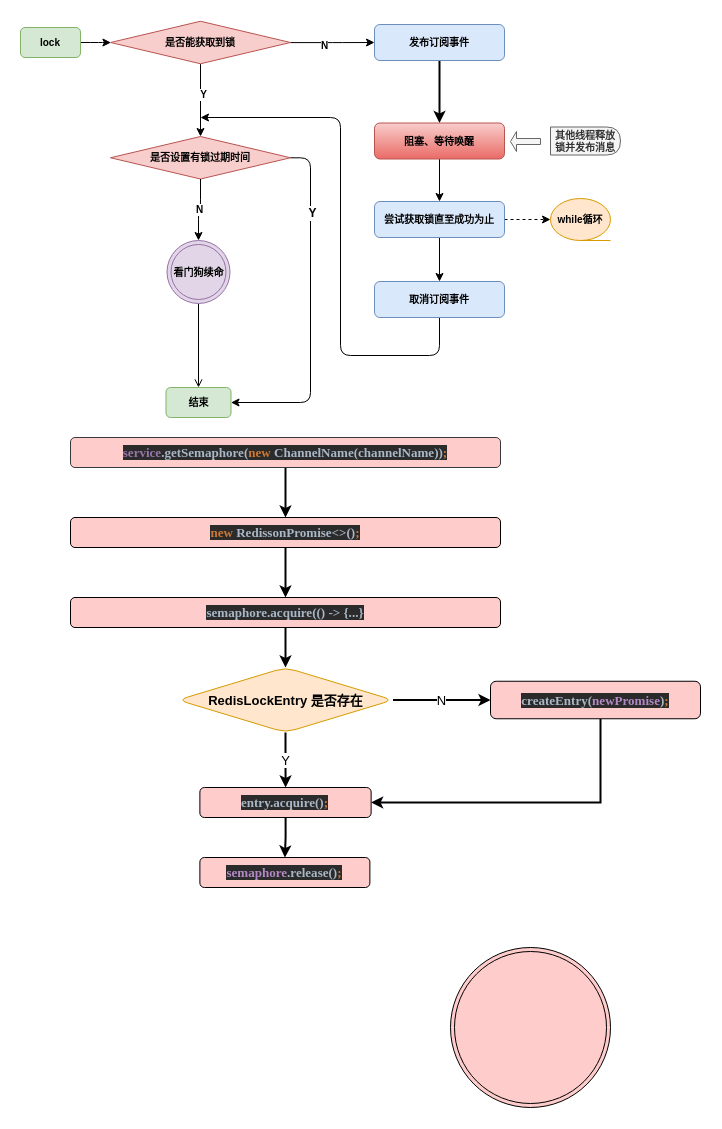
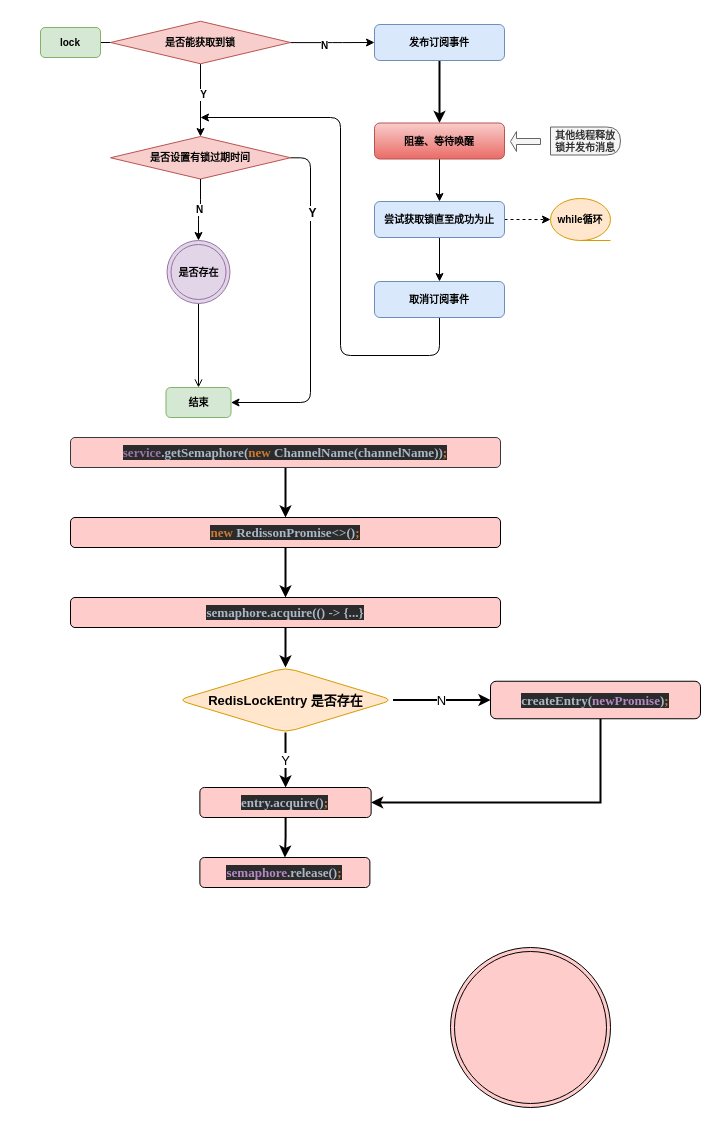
  <mxCell id="0" />
  <mxCell id="1" parent="0" />
  <mxCell id="2" style="edgeStyle=orthogonalEdgeStyle;curved=0;rounded=1;sketch=0;orthogonalLoop=1;jettySize=auto;html=1;fontStyle=1;fontSize=10;" parent="1" source="3" target="8" edge="1"><mxGeometry relative="1" as="geometry"><mxPoint x="120" y="42" as="targetPoint" /></mxGeometry></mxCell>
- <mxCell id="3" value="lock" style="rounded=1;whiteSpace=wrap;html=1;fillColor=#d5e8d4;strokeColor=#82b366;fontStyle=1;fontSize=10;" parent="1" vertex="1"><mxGeometry x="20" y="27" width="60" height="30" as="geometry" /></mxCell>
+ <mxCell id="3" value="lock" style="rounded=1;whiteSpace=wrap;html=1;fillColor=#d5e8d4;strokeColor=#82b366;fontStyle=1;fontSize=10;" parent="1" vertex="1"><mxGeometry x="40" y="27" width="60" height="30" as="geometry" /></mxCell>
  <mxCell id="4" style="edgeStyle=orthogonalEdgeStyle;curved=0;rounded=1;sketch=0;orthogonalLoop=1;jettySize=auto;html=1;fontStyle=1;fontSize=10;" parent="1" source="8" target="16" edge="1"><mxGeometry relative="1" as="geometry"><mxPoint x="200" y="107" as="targetPoint" /></mxGeometry></mxCell>
  <mxCell id="5" value="Y" style="edgeLabel;html=1;align=center;verticalAlign=middle;resizable=0;points=[];fontStyle=1;fontSize=10;" parent="4" vertex="1" connectable="0"><mxGeometry x="-0.172" y="2" relative="1" as="geometry"><mxPoint as="offset" /></mxGeometry></mxCell>
  <mxCell id="6" style="edgeStyle=orthogonalEdgeStyle;curved=0;rounded=1;sketch=0;orthogonalLoop=1;jettySize=auto;html=1;entryX=0;entryY=0.5;entryDx=0;entryDy=0;fontStyle=1;fontSize=10;" parent="1" source="8" target="11" edge="1"><mxGeometry relative="1" as="geometry" /></mxCell>
  <mxCell id="7" value="N" style="edgeLabel;html=1;align=center;verticalAlign=middle;resizable=0;points=[];fontStyle=1;fontSize=10;" parent="6" vertex="1" connectable="0"><mxGeometry x="-0.191" y="-2" relative="1" as="geometry"><mxPoint as="offset" /></mxGeometry></mxCell>
  <mxCell id="8" value="是否能获取到锁" style="rhombus;whiteSpace=wrap;html=1;rounded=0;sketch=0;fillColor=#f8cecc;strokeColor=#b85450;fontStyle=1;fontSize=10;" parent="1" vertex="1"><mxGeometry x="110" y="20.75" width="180" height="42.5" as="geometry" /></mxCell>
  <mxCell id="9" value="结束" style="rounded=1;whiteSpace=wrap;html=1;sketch=0;fontStyle=1;fillColor=#d5e8d4;strokeColor=#82b366;fontSize=10;" parent="1" vertex="1"><mxGeometry x="165.5" y="387" width="65" height="30" as="geometry" /></mxCell>
  <mxCell id="10" style="edgeStyle=orthogonalEdgeStyle;rounded=0;orthogonalLoop=1;jettySize=auto;html=1;strokeWidth=2;fontFamily=Helvetica;fontSize=13;fontStyle=1" parent="1" source="11" target="19" edge="1"><mxGeometry relative="1" as="geometry" /></mxCell>
  <mxCell id="11" value="发布订阅事件" style="rounded=1;whiteSpace=wrap;html=1;sketch=0;fillColor=#dae8fc;strokeColor=#6c8ebf;fontStyle=1;fontSize=10;" parent="1" vertex="1"><mxGeometry x="374" y="24" width="130" height="36" as="geometry" /></mxCell>
  <mxCell id="12" style="edgeStyle=orthogonalEdgeStyle;curved=0;rounded=1;sketch=0;orthogonalLoop=1;jettySize=auto;html=1;fontStyle=1;fontSize=10;endArrow=open;" parent="1" source="13" target="9" edge="1"><mxGeometry relative="1" as="geometry" /></mxCell>
- <mxCell id="13" value="看门狗续命" style="ellipse;shape=doubleEllipse;whiteSpace=wrap;html=1;aspect=fixed;rounded=0;sketch=0;fillColor=#e1d5e7;strokeColor=#9673a6;direction=south;fontStyle=1;fontSize=10;" parent="1" vertex="1"><mxGeometry x="166.5" y="240" width="63" height="63" as="geometry" /></mxCell>
+ <mxCell id="13" value="是否存在" style="ellipse;shape=doubleEllipse;whiteSpace=wrap;html=1;aspect=fixed;rounded=0;sketch=0;fillColor=#e1d5e7;strokeColor=#9673a6;direction=south;fontStyle=1;fontSize=10;" parent="1" vertex="1"><mxGeometry x="166.5" y="240" width="63" height="63" as="geometry" /></mxCell>
  <mxCell id="14" style="edgeStyle=orthogonalEdgeStyle;curved=0;rounded=1;sketch=0;orthogonalLoop=1;jettySize=auto;html=1;entryX=1;entryY=0.5;entryDx=0;entryDy=0;fontStyle=1;fontSize=10;" parent="1" source="16" target="9" edge="1"><mxGeometry relative="1" as="geometry"><Array as="points"><mxPoint x="310" y="157" /><mxPoint x="310" y="402" /></Array></mxGeometry></mxCell>
  <mxCell id="15" value="Y" style="edgeLabel;html=1;align=center;verticalAlign=middle;resizable=0;points=[];fontSize=12;fontFamily=Helvetica;fontStyle=1" vertex="1" connectable="0" parent="14"><mxGeometry x="-0.566" y="1" relative="1" as="geometry"><mxPoint as="offset" /></mxGeometry></mxCell>
  <mxCell id="16" value="是否设置有锁过期时间" style="rhombus;whiteSpace=wrap;html=1;rounded=0;sketch=0;fillColor=#f8cecc;strokeColor=#b85450;fontStyle=1;fontSize=10;" parent="1" vertex="1"><mxGeometry x="110" y="136" width="180" height="42.5" as="geometry" /></mxCell>
  <mxCell id="17" value="N" style="edgeStyle=orthogonalEdgeStyle;curved=0;rounded=1;sketch=0;orthogonalLoop=1;jettySize=auto;html=1;entryX=0;entryY=0.5;entryDx=0;entryDy=0;exitX=0.5;exitY=1;exitDx=0;exitDy=0;fontStyle=1;fontSize=10;" parent="1" source="16" target="13" edge="1"><mxGeometry relative="1" as="geometry"><mxPoint x="199.66" y="247" as="targetPoint" /><mxPoint x="210" y="187" as="sourcePoint" /></mxGeometry></mxCell>
  <mxCell id="18" style="edgeStyle=orthogonalEdgeStyle;curved=0;rounded=1;sketch=0;orthogonalLoop=1;jettySize=auto;html=1;fontStyle=1;fontSize=10;" parent="1" source="19" target="22" edge="1"><mxGeometry relative="1" as="geometry" /></mxCell>
  <mxCell id="19" value="阻塞、等待唤醒" style="rounded=1;whiteSpace=wrap;html=1;sketch=0;fillColor=#f8cecc;strokeColor=#b85450;fontStyle=1;fontSize=10;gradientColor=#ea6b66;" parent="1" vertex="1"><mxGeometry x="374" y="122.5" width="130" height="36" as="geometry" /></mxCell>
  <mxCell id="20" style="edgeStyle=orthogonalEdgeStyle;curved=0;rounded=1;sketch=0;orthogonalLoop=1;jettySize=auto;html=1;entryX=0.5;entryY=0;entryDx=0;entryDy=0;fontStyle=1;fontSize=10;" parent="1" source="22" target="24" edge="1"><mxGeometry relative="1" as="geometry"><mxPoint x="439" y="281" as="targetPoint" /></mxGeometry></mxCell>
  <mxCell id="21" style="edgeStyle=orthogonalEdgeStyle;curved=0;rounded=1;sketch=0;orthogonalLoop=1;jettySize=auto;html=1;fontStyle=1;entryX=0;entryY=0.5;entryDx=0;entryDy=0;fontSize=10;dashed=1;" parent="1" source="22" target="25" edge="1"><mxGeometry relative="1" as="geometry"><mxPoint x="560" y="219" as="targetPoint" /></mxGeometry></mxCell>
  <mxCell id="22" value="尝试获取锁直至成功为止" style="rounded=1;whiteSpace=wrap;html=1;sketch=0;fillColor=#dae8fc;strokeColor=#6c8ebf;fontStyle=1;fontSize=10;" parent="1" vertex="1"><mxGeometry x="374" y="201" width="130" height="36" as="geometry" /></mxCell>
  <mxCell id="23" style="edgeStyle=orthogonalEdgeStyle;curved=0;rounded=1;sketch=0;orthogonalLoop=1;jettySize=auto;html=1;fontSize=10;fontStyle=1" parent="1" source="24" edge="1"><mxGeometry relative="1" as="geometry"><mxPoint x="200" y="117" as="targetPoint" /><Array as="points"><mxPoint x="340" y="355" /><mxPoint x="340" y="117" /></Array></mxGeometry></mxCell>
  <mxCell id="24" value="取消订阅事件" style="rounded=1;whiteSpace=wrap;html=1;sketch=0;fillColor=#dae8fc;strokeColor=#6c8ebf;fontStyle=1;fontSize=10;" parent="1" vertex="1"><mxGeometry x="374" y="281" width="130" height="36" as="geometry" /></mxCell>
  <mxCell id="25" value="while循环" style="shape=tapeData;whiteSpace=wrap;html=1;perimeter=ellipsePerimeter;rounded=0;sketch=0;fillColor=#ffe6cc;strokeColor=#d79b00;fontStyle=1;fontSize=10;" parent="1" vertex="1"><mxGeometry x="550" y="198" width="60" height="42" as="geometry" /></mxCell>
  <mxCell id="26" value="其他线程释放锁并发布消息" style="shape=delay;whiteSpace=wrap;html=1;rounded=0;sketch=0;fillColor=#f5f5f5;strokeColor=#666666;fontColor=#333333;fontStyle=1;fontSize=10;" parent="1" vertex="1"><mxGeometry x="550" y="126.5" width="70" height="28" as="geometry" /></mxCell>
  <mxCell id="27" value="" style="shape=singleArrow;direction=west;whiteSpace=wrap;html=1;rounded=0;sketch=0;fillColor=#f5f5f5;strokeColor=#666666;fontColor=#333333;fontStyle=1;fontSize=10;" parent="1" vertex="1"><mxGeometry x="510" y="131" width="30" height="20" as="geometry" /></mxCell>
  <mxCell id="28" style="edgeStyle=orthogonalEdgeStyle;rounded=0;orthogonalLoop=1;jettySize=auto;html=1;strokeWidth=2;fontFamily=Helvetica;fontSize=13;entryX=0.5;entryY=0;entryDx=0;entryDy=0;fontStyle=1" parent="1" source="29" target="31" edge="1"><mxGeometry relative="1" as="geometry"><mxPoint x="285" y="537" as="targetPoint" /></mxGeometry></mxCell>
  <mxCell id="29" value="&lt;pre style=&quot;background-color: #2b2b2b ; color: #a9b7c6 ; font-family: &amp;quot;consolas&amp;quot; ; font-size: 9.8pt&quot;&gt;&lt;span style=&quot;color: #9876aa&quot;&gt;service&lt;/span&gt;.getSemaphore(&lt;span style=&quot;color: #cc7832&quot;&gt;new &lt;/span&gt;ChannelName(channelName))&lt;span style=&quot;color: #cc7832&quot;&gt;;&lt;/span&gt;&lt;/pre&gt;" style="rounded=1;whiteSpace=wrap;html=1;shadow=0;glass=0;fillColor=#ffcccc;fontFamily=Helvetica;fontSize=13;fontStyle=1;strokeColor=#36393d;" parent="1" vertex="1"><mxGeometry x="70" y="437" width="430" height="30" as="geometry" /></mxCell>
  <mxCell id="30" style="edgeStyle=orthogonalEdgeStyle;rounded=0;orthogonalLoop=1;jettySize=auto;html=1;strokeWidth=2;fontFamily=Helvetica;fontSize=13;fontStyle=1" parent="1" source="31" target="33" edge="1"><mxGeometry relative="1" as="geometry" /></mxCell>
  <mxCell id="31" value="&lt;pre style=&quot;background-color: #2b2b2b ; color: #a9b7c6 ; font-family: &amp;quot;consolas&amp;quot; ; font-size: 9.8pt&quot;&gt;&lt;span style=&quot;color: #cc7832&quot;&gt;new &lt;/span&gt;RedissonPromise&amp;lt;&amp;gt;()&lt;span style=&quot;color: #cc7832&quot;&gt;;&lt;/span&gt;&lt;/pre&gt;" style="rounded=1;whiteSpace=wrap;html=1;shadow=0;glass=0;fillColor=#FFCCCC;fontFamily=Helvetica;fontSize=13;fontStyle=1" parent="1" vertex="1"><mxGeometry x="70" y="517" width="430" height="30" as="geometry" /></mxCell>
  <mxCell id="32" value="" style="edgeStyle=orthogonalEdgeStyle;rounded=0;orthogonalLoop=1;jettySize=auto;html=1;strokeWidth=2;fontFamily=Helvetica;fontSize=13;fontStyle=1" parent="1" source="33" target="36" edge="1"><mxGeometry relative="1" as="geometry" /></mxCell>
  <mxCell id="33" value="&lt;pre style=&quot;background-color: #2b2b2b ; color: #a9b7c6 ; font-family: &amp;quot;consolas&amp;quot; ; font-size: 9.8pt&quot;&gt;&lt;pre style=&quot;font-family: &amp;quot;consolas&amp;quot; ; font-size: 9.8pt&quot;&gt;semaphore.acquire(() -&amp;gt; {...}&lt;/pre&gt;&lt;/pre&gt;" style="rounded=1;whiteSpace=wrap;html=1;shadow=0;glass=0;fillColor=#FFCCCC;fontFamily=Helvetica;fontSize=13;fontStyle=1" parent="1" vertex="1"><mxGeometry x="70" y="597" width="430" height="30" as="geometry" /></mxCell>
  <mxCell id="34" value="Y" style="edgeStyle=orthogonalEdgeStyle;rounded=0;orthogonalLoop=1;jettySize=auto;html=1;strokeWidth=2;fontFamily=Helvetica;fontSize=13;" parent="1" source="36" target="40" edge="1"><mxGeometry relative="1" as="geometry" /></mxCell>
  <mxCell id="35" value="N" style="edgeStyle=orthogonalEdgeStyle;rounded=0;orthogonalLoop=1;jettySize=auto;html=1;strokeWidth=2;fontFamily=Helvetica;fontSize=13;" parent="1" source="36" target="38" edge="1"><mxGeometry relative="1" as="geometry" /></mxCell>
  <mxCell id="36" value="RedisLockEntry 是否存在" style="rhombus;whiteSpace=wrap;html=1;rounded=1;shadow=0;fontSize=13;fillColor=#ffe6cc;glass=0;fontStyle=1;strokeColor=#d79b00;" parent="1" vertex="1"><mxGeometry x="177.5" y="667" width="215" height="65" as="geometry" /></mxCell>
  <mxCell id="37" style="edgeStyle=orthogonalEdgeStyle;rounded=0;orthogonalLoop=1;jettySize=auto;html=1;entryX=1;entryY=0.5;entryDx=0;entryDy=0;strokeWidth=2;fontFamily=Helvetica;fontSize=13;" parent="1" source="38" target="40" edge="1"><mxGeometry relative="1" as="geometry"><Array as="points"><mxPoint x="600" y="802" /></Array></mxGeometry></mxCell>
  <mxCell id="38" value="&lt;pre style=&quot;background-color: #2b2b2b ; color: #a9b7c6 ; font-family: &amp;#34;consolas&amp;#34; ; font-size: 9.8pt&quot;&gt;createEntry(&lt;span style=&quot;color: #b389c5&quot;&gt;newPromise&lt;/span&gt;)&lt;span style=&quot;color: #cc7832&quot;&gt;;&lt;/span&gt;&lt;/pre&gt;" style="whiteSpace=wrap;html=1;rounded=1;shadow=0;fontSize=13;fontStyle=1;fillColor=#FFCCCC;glass=0;" parent="1" vertex="1"><mxGeometry x="490" y="680.75" width="210" height="37.5" as="geometry" /></mxCell>
  <mxCell id="39" value="" style="edgeStyle=orthogonalEdgeStyle;rounded=0;orthogonalLoop=1;jettySize=auto;html=1;strokeWidth=2;fontFamily=Helvetica;fontSize=13;" parent="1" source="40" target="41" edge="1"><mxGeometry relative="1" as="geometry"><mxPoint x="285" y="867" as="targetPoint" /></mxGeometry></mxCell>
  <mxCell id="40" value="&lt;pre style=&quot;background-color: #2b2b2b ; color: #a9b7c6 ; font-family: &amp;#34;consolas&amp;#34; ; font-size: 9.8pt&quot;&gt;&lt;pre style=&quot;font-family: &amp;#34;consolas&amp;#34; ; font-size: 9.8pt&quot;&gt;entry.acquire()&lt;span style=&quot;color: #cc7832&quot;&gt;;&lt;/span&gt;&lt;/pre&gt;&lt;/pre&gt;" style="whiteSpace=wrap;html=1;rounded=1;shadow=0;fontSize=13;fontStyle=1;fillColor=#FFCCCC;glass=0;" parent="1" vertex="1"><mxGeometry x="199.38" y="787" width="171.25" height="30" as="geometry" /></mxCell>
  <mxCell id="41" value="&lt;pre style=&quot;background-color: #2b2b2b ; color: #a9b7c6 ; font-family: &amp;#34;consolas&amp;#34; ; font-size: 9.8pt&quot;&gt;&lt;span style=&quot;color: #b389c5&quot;&gt;semaphore&lt;/span&gt;.release()&lt;span style=&quot;color: #cc7832&quot;&gt;;&lt;/span&gt;&lt;/pre&gt;" style="whiteSpace=wrap;html=1;rounded=1;shadow=0;fontSize=13;fontStyle=1;fillColor=#FFCCCC;glass=0;" parent="1" vertex="1"><mxGeometry x="199.38" y="857" width="170" height="30" as="geometry" /></mxCell>
  <mxCell id="42" value="" style="ellipse;shape=doubleEllipse;whiteSpace=wrap;html=1;aspect=fixed;rounded=1;shadow=0;glass=0;fillColor=#FFCCCC;fontFamily=Helvetica;fontSize=13;" parent="1" vertex="1"><mxGeometry x="450" y="947" width="160" height="160" as="geometry" /></mxCell>
